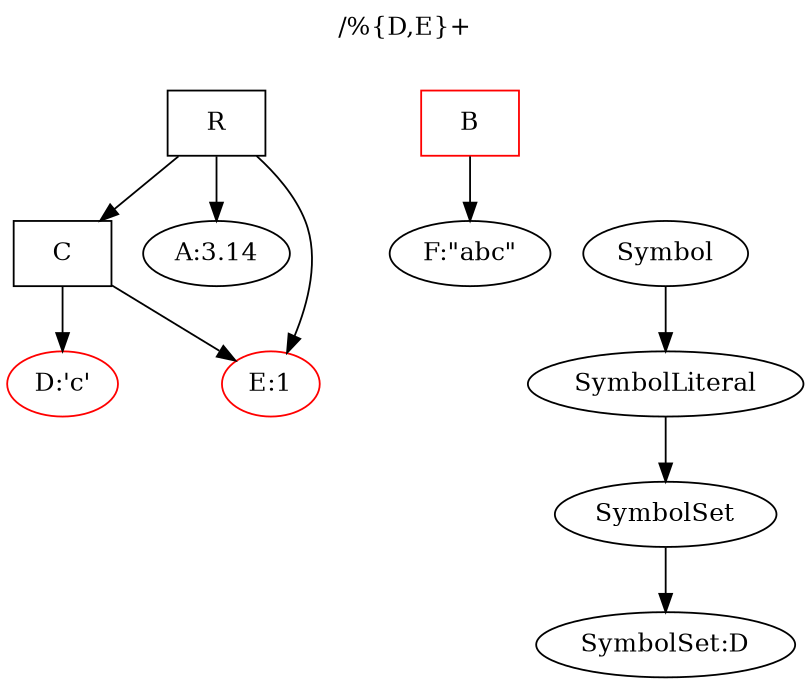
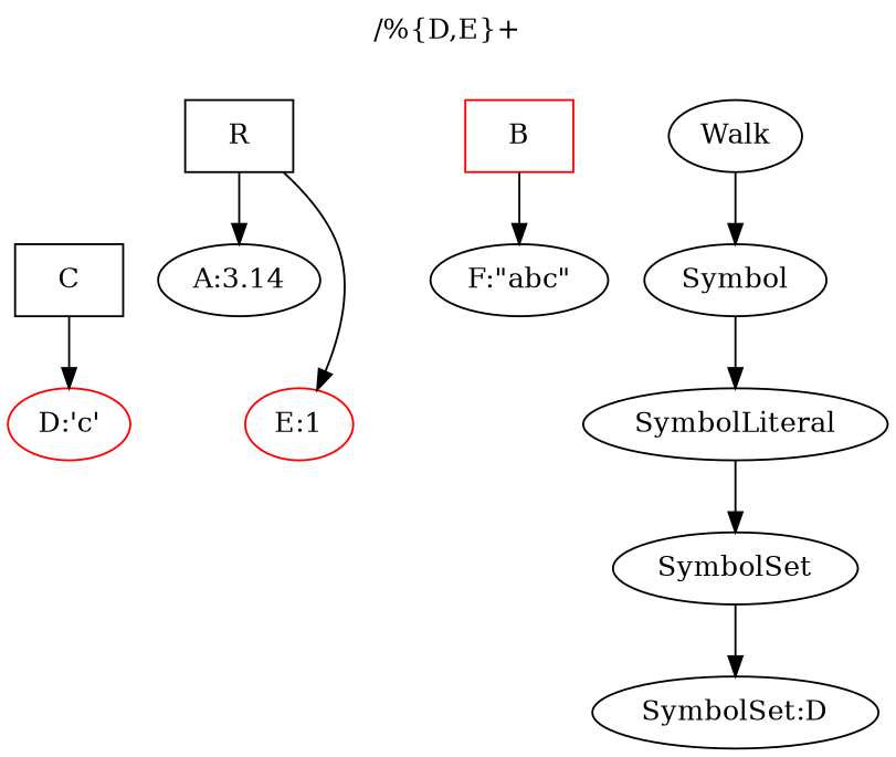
  digraph {
    label="/%{D,E}+"
    labelloc=top
    R [shape=box]
    C [shape=box]
    "A:3.14"
    "E:1" [color=red]
    B [color=red shape=box]
    "F:\"abc\""
    "D:'c'" [color=red]
    n8 [label=Symbol]
+   Walk
    SymbolLiteral
    SymbolSet
    n12 [label="SymbolSet:D"]
-   R -> C
    R -> "A:3.14"
    R -> "E:1"
-   C -> "E:1"
    C -> "D:'c'"
    B -> "F:\"abc\""
    n8 -> SymbolLiteral
+   Walk -> n8
    SymbolLiteral -> SymbolSet
    SymbolSet -> n12
  }
